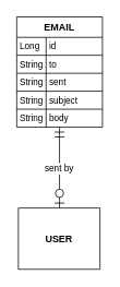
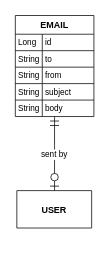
  <mxCell id="0" />
  <mxCell id="1" parent="0" />
  <mxCell id="2" value="EMAIL" style="shape=table;startSize=25;container=1;collapsible=0;childLayout=tableLayout;fixedRows=1;rowLines=1;fontStyle=1;align=center;resizeLast=1;" vertex="1" parent="1"><mxGeometry x="20" y="20" width="105" height="135" as="geometry" /></mxCell>
  <mxCell id="3" style="shape=tableRow;horizontal=0;startSize=0;swimlaneHead=0;swimlaneBody=0;fillColor=none;collapsible=0;dropTarget=0;points=[[0,0.5],[1,0.5]];portConstraint=eastwest;top=0;left=0;right=0;bottom=0;" vertex="1" parent="2"><mxGeometry y="25" width="105" height="22" as="geometry" /></mxCell>
  <mxCell id="4" value="Long" style="shape=partialRectangle;connectable=0;fillColor=none;top=0;left=0;bottom=0;right=0;align=left;spacingLeft=2;overflow=hidden;fontSize=11;" vertex="1" parent="3"><mxGeometry width="36" height="22" as="geometry"><mxRectangle width="36" height="22" as="alternateBounds" /></mxGeometry></mxCell>
  <mxCell id="5" value="id" style="shape=partialRectangle;connectable=0;fillColor=none;top=0;left=0;bottom=0;right=0;align=left;spacingLeft=2;overflow=hidden;fontSize=11;" vertex="1" parent="3"><mxGeometry x="36" width="69" height="22" as="geometry"><mxRectangle width="69" height="22" as="alternateBounds" /></mxGeometry></mxCell>
  <mxCell id="6" style="shape=tableRow;horizontal=0;startSize=0;swimlaneHead=0;swimlaneBody=0;fillColor=none;collapsible=0;dropTarget=0;points=[[0,0.5],[1,0.5]];portConstraint=eastwest;top=0;left=0;right=0;bottom=0;" vertex="1" parent="2"><mxGeometry y="47" width="105" height="22" as="geometry" /></mxCell>
  <mxCell id="7" value="String" style="shape=partialRectangle;connectable=0;fillColor=none;top=0;left=0;bottom=0;right=0;align=left;spacingLeft=2;overflow=hidden;fontSize=11;" vertex="1" parent="6"><mxGeometry width="36" height="22" as="geometry"><mxRectangle width="36" height="22" as="alternateBounds" /></mxGeometry></mxCell>
  <mxCell id="8" value="to" style="shape=partialRectangle;connectable=0;fillColor=none;top=0;left=0;bottom=0;right=0;align=left;spacingLeft=2;overflow=hidden;fontSize=11;" vertex="1" parent="6"><mxGeometry x="36" width="69" height="22" as="geometry"><mxRectangle width="69" height="22" as="alternateBounds" /></mxGeometry></mxCell>
  <mxCell id="9" style="shape=tableRow;horizontal=0;startSize=0;swimlaneHead=0;swimlaneBody=0;fillColor=none;collapsible=0;dropTarget=0;points=[[0,0.5],[1,0.5]];portConstraint=eastwest;top=0;left=0;right=0;bottom=0;" vertex="1" parent="2"><mxGeometry y="69" width="105" height="22" as="geometry" /></mxCell>
  <mxCell id="10" value="String" style="shape=partialRectangle;connectable=0;fillColor=none;top=0;left=0;bottom=0;right=0;align=left;spacingLeft=2;overflow=hidden;fontSize=11;" vertex="1" parent="9"><mxGeometry width="36" height="22" as="geometry"><mxRectangle width="36" height="22" as="alternateBounds" /></mxGeometry></mxCell>
- <mxCell id="11" value="sent" style="shape=partialRectangle;connectable=0;fillColor=none;top=0;left=0;bottom=0;right=0;align=left;spacingLeft=2;overflow=hidden;fontSize=11;" vertex="1" parent="9"><mxGeometry x="36" width="69" height="22" as="geometry"><mxRectangle width="69" height="22" as="alternateBounds" /></mxGeometry></mxCell>
+ <mxCell id="11" value="from" style="shape=partialRectangle;connectable=0;fillColor=none;top=0;left=0;bottom=0;right=0;align=left;spacingLeft=2;overflow=hidden;fontSize=11;" vertex="1" parent="9"><mxGeometry x="36" width="69" height="22" as="geometry"><mxRectangle width="69" height="22" as="alternateBounds" /></mxGeometry></mxCell>
  <mxCell id="12" style="shape=tableRow;horizontal=0;startSize=0;swimlaneHead=0;swimlaneBody=0;fillColor=none;collapsible=0;dropTarget=0;points=[[0,0.5],[1,0.5]];portConstraint=eastwest;top=0;left=0;right=0;bottom=0;" vertex="1" parent="2"><mxGeometry y="91" width="105" height="22" as="geometry" /></mxCell>
  <mxCell id="13" value="String" style="shape=partialRectangle;connectable=0;fillColor=none;top=0;left=0;bottom=0;right=0;align=left;spacingLeft=2;overflow=hidden;fontSize=11;" vertex="1" parent="12"><mxGeometry width="36" height="22" as="geometry"><mxRectangle width="36" height="22" as="alternateBounds" /></mxGeometry></mxCell>
  <mxCell id="14" value="subject" style="shape=partialRectangle;connectable=0;fillColor=none;top=0;left=0;bottom=0;right=0;align=left;spacingLeft=2;overflow=hidden;fontSize=11;" vertex="1" parent="12"><mxGeometry x="36" width="69" height="22" as="geometry"><mxRectangle width="69" height="22" as="alternateBounds" /></mxGeometry></mxCell>
  <mxCell id="15" style="shape=tableRow;horizontal=0;startSize=0;swimlaneHead=0;swimlaneBody=0;fillColor=none;collapsible=0;dropTarget=0;points=[[0,0.5],[1,0.5]];portConstraint=eastwest;top=0;left=0;right=0;bottom=0;" vertex="1" parent="2"><mxGeometry y="113" width="105" height="22" as="geometry" /></mxCell>
  <mxCell id="16" value="String" style="shape=partialRectangle;connectable=0;fillColor=none;top=0;left=0;bottom=0;right=0;align=left;spacingLeft=2;overflow=hidden;fontSize=11;" vertex="1" parent="15"><mxGeometry width="36" height="22" as="geometry"><mxRectangle width="36" height="22" as="alternateBounds" /></mxGeometry></mxCell>
  <mxCell id="17" value="body" style="shape=partialRectangle;connectable=0;fillColor=none;top=0;left=0;bottom=0;right=0;align=left;spacingLeft=2;overflow=hidden;fontSize=11;" vertex="1" parent="15"><mxGeometry x="36" width="69" height="22" as="geometry"><mxRectangle width="69" height="22" as="alternateBounds" /></mxGeometry></mxCell>
- <mxCell id="18" value="USER" style="shape=table;startSize=75;container=1;collapsible=0;childLayout=tableLayout;fixedRows=1;rowLines=1;fontStyle=1;align=center;resizeLast=1;" vertex="1" parent="1"><mxGeometry x="22" y="254" width="100" height="75" as="geometry" /></mxCell>
+ <mxCell id="18" value="USER" style="shape=table;startSize=75;container=1;collapsible=0;childLayout=tableLayout;fixedRows=1;rowLines=1;fontStyle=1;align=center;resizeLast=1;" vertex="1" parent="1"><mxGeometry x="22" y="254" width="100" height="50" as="geometry" /></mxCell>
  <mxCell id="19" value="sent by" style="curved=1;startArrow=ERmandOne;startSize=10;;endArrow=ERzeroToOne;endSize=10;;exitX=0.499;exitY=1;entryX=0.504;entryY=0;rounded=0;" edge="1" parent="1" source="2" target="18"><mxGeometry relative="1" as="geometry"><Array as="points" /></mxGeometry></mxCell>
